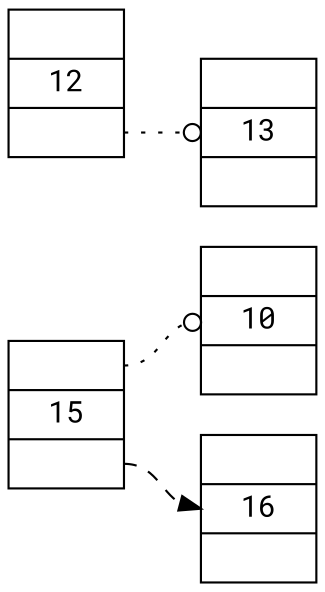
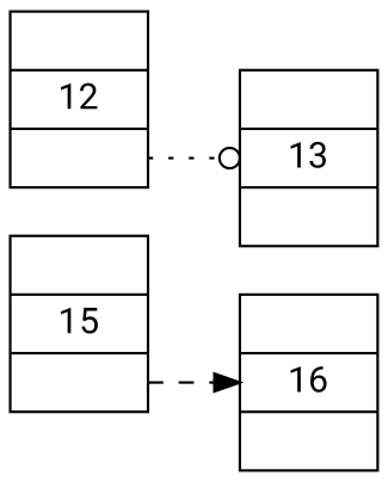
  digraph {
    fontname="Roboto Mono"
    rankdir=LR
    node [fontname="Roboto Mono" shape=record]
    edge [arrowhead=odot fontname="Roboto Mono" headport=D style=dotted tailport=R]
    n1 [label="<L> |<D> 15|<R> "]
-   n2 [label="<L> |<D> 10|<R> "]
    n3 [label="<L> |<D> 16|<R> "]
    n4 [label="<L> |<D> 12|<R> "]
    n5 [label="<L> |<D> 13|<R> "]
-   n1 -> n2 [tailport=L]
    n1 -> n3 [arrowhead=normal style=dashed]
    n4 -> n5
  }
